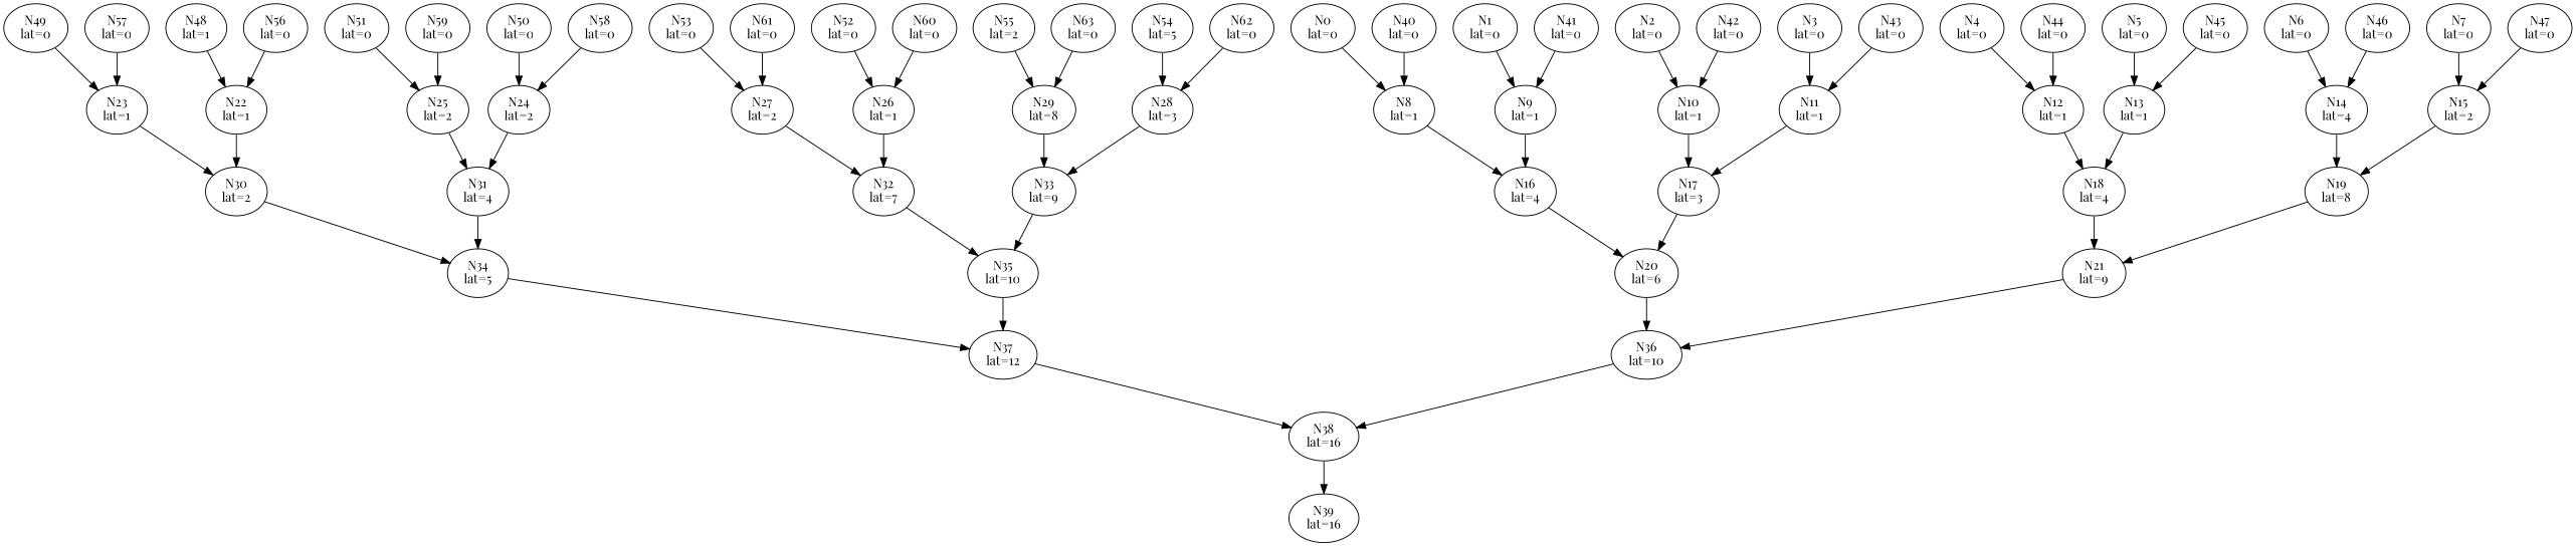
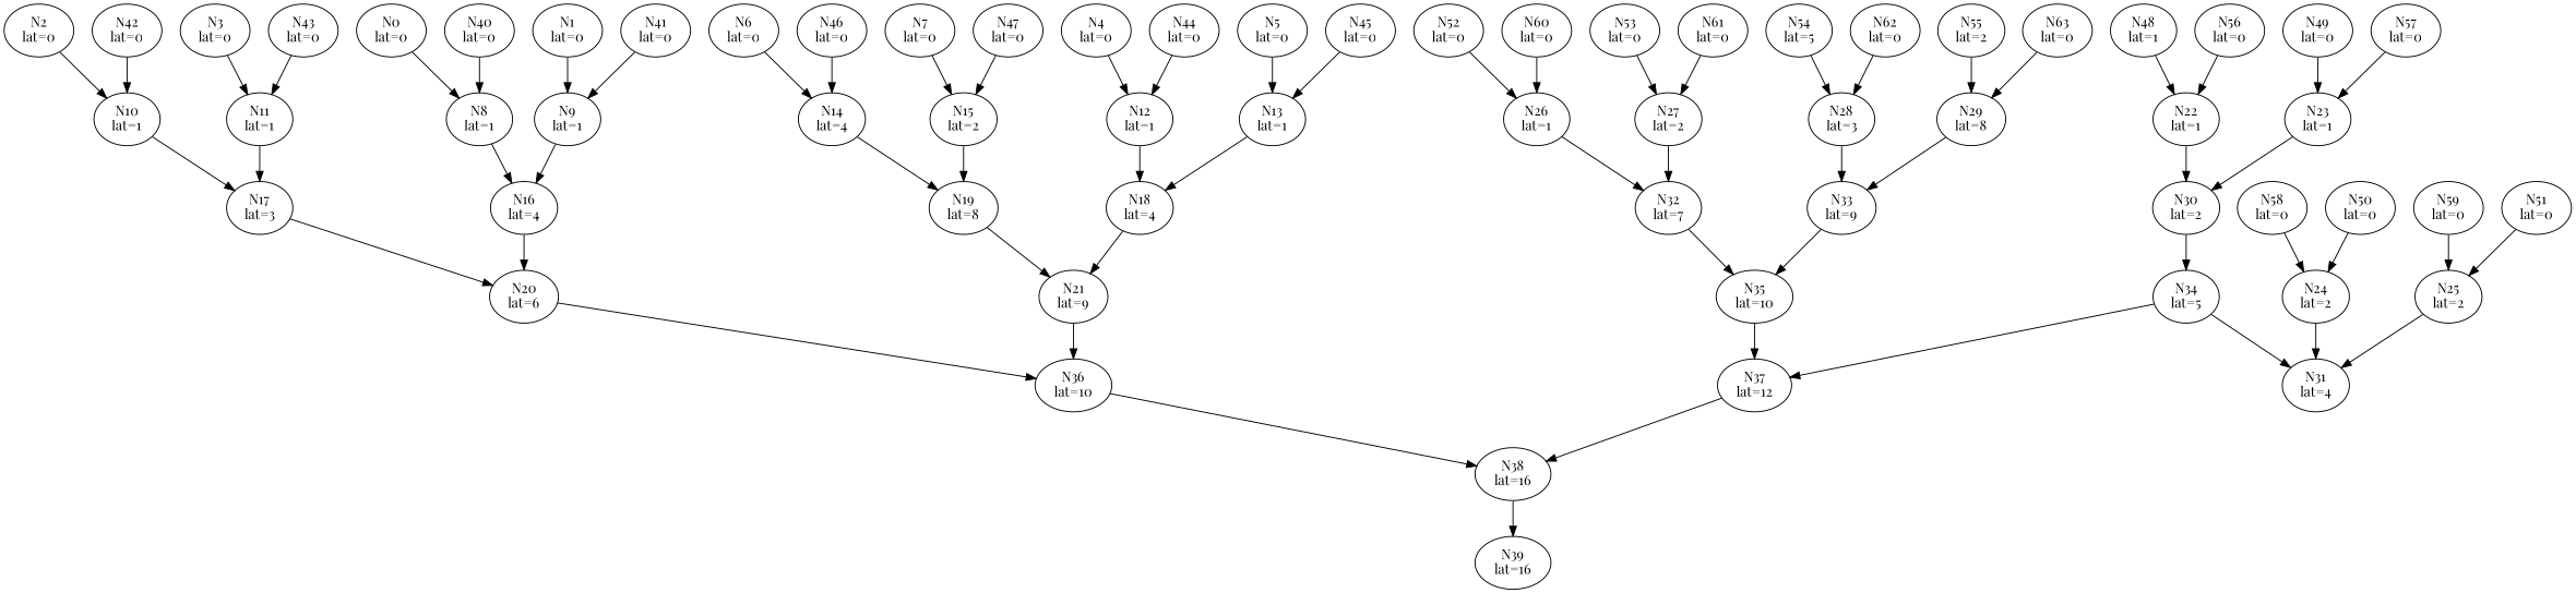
  digraph {
    fontname="Playfair Display"
    node [fontname="Playfair Display"]
    edge [fontname="Playfair Display"]
    N0 [label="\N\nlat=0"]
    N8 [label="\N\nlat=1"]
    N16 [label="\N\nlat=4"]
    N1 [label="\N\nlat=0"]
    N9 [label="\N\nlat=1"]
    N2 [label="\N\nlat=0"]
    N10 [label="\N\nlat=1"]
    N17 [label="\N\nlat=3"]
    N3 [label="\N\nlat=0"]
    N11 [label="\N\nlat=1"]
    N4 [label="\N\nlat=0"]
    N12 [label="\N\nlat=1"]
    N18 [label="\N\nlat=4"]
    N5 [label="\N\nlat=0"]
    N13 [label="\N\nlat=1"]
    N6 [label="\N\nlat=0"]
    N14 [label="\N\nlat=4"]
    N19 [label="\N\nlat=8"]
    N7 [label="\N\nlat=0"]
    N15 [label="\N\nlat=2"]
    N40 [label="\N\nlat=0"]
    N41 [label="\N\nlat=0"]
    N42 [label="\N\nlat=0"]
    N43 [label="\N\nlat=0"]
    N44 [label="\N\nlat=0"]
    N45 [label="\N\nlat=0"]
    N46 [label="\N\nlat=0"]
    N47 [label="\N\nlat=0"]
    N48 [label="\N\nlat=1"]
    N22 [label="\N\nlat=1"]
    N30 [label="\N\nlat=2"]
    N49 [label="\N\nlat=0"]
    N23 [label="\N\nlat=1"]
    N50 [label="\N\nlat=0"]
    N24 [label="\N\nlat=2"]
    N31 [label="\N\nlat=4"]
    N51 [label="\N\nlat=0"]
    N25 [label="\N\nlat=2"]
    N52 [label="\N\nlat=0"]
    N26 [label="\N\nlat=1"]
    N32 [label="\N\nlat=7"]
    N53 [label="\N\nlat=0"]
    N27 [label="\N\nlat=2"]
    N54 [label="\N\nlat=5"]
    N28 [label="\N\nlat=3"]
    N33 [label="\N\nlat=9"]
    N55 [label="\N\nlat=2"]
    N29 [label="\N\nlat=8"]
    N56 [label="\N\nlat=0"]
    N57 [label="\N\nlat=0"]
    N58 [label="\N\nlat=0"]
    N59 [label="\N\nlat=0"]
    N60 [label="\N\nlat=0"]
    N61 [label="\N\nlat=0"]
    N62 [label="\N\nlat=0"]
    N63 [label="\N\nlat=0"]
    N39 [label="\N\nlat=16"]
    N38 [label="\N\nlat=16"]
    N20 [label="\N\nlat=6"]
    N21 [label="\N\nlat=9"]
    N36 [label="\N\nlat=10"]
    N34 [label="\N\nlat=5"]
    N35 [label="\N\nlat=10"]
    N37 [label="\N\nlat=12"]
    N0 -> N8
    N8 -> N16
    N16 -> N20
    N1 -> N9
    N9 -> N16
    N2 -> N10
    N10 -> N17
    N17 -> N20
    N3 -> N11
    N11 -> N17
    N4 -> N12
    N12 -> N18
    N18 -> N21
    N5 -> N13
    N13 -> N18
    N6 -> N14
    N14 -> N19
    N19 -> N21
    N7 -> N15
    N15 -> N19
    N40 -> N8
    N41 -> N9
    N42 -> N10
    N43 -> N11
    N44 -> N12
    N45 -> N13
    N46 -> N14
    N47 -> N15
    N48 -> N22
    N22 -> N30
    N30 -> N34
    N49 -> N23
    N23 -> N30
    N50 -> N24
    N24 -> N31
-   N31 -> N34
+   N34 -> N31
    N51 -> N25
    N25 -> N31
    N52 -> N26
    N26 -> N32
    N32 -> N35
    N53 -> N27
    N27 -> N32
    N54 -> N28
    N28 -> N33
    N33 -> N35
    N55 -> N29
    N29 -> N33
    N56 -> N22
    N57 -> N23
    N58 -> N24
    N59 -> N25
    N60 -> N26
    N61 -> N27
    N62 -> N28
    N63 -> N29
    N38 -> N39
    N20 -> N36
    N21 -> N36
    N36 -> N38
    N34 -> N37
    N35 -> N37
    N37 -> N38
  }
